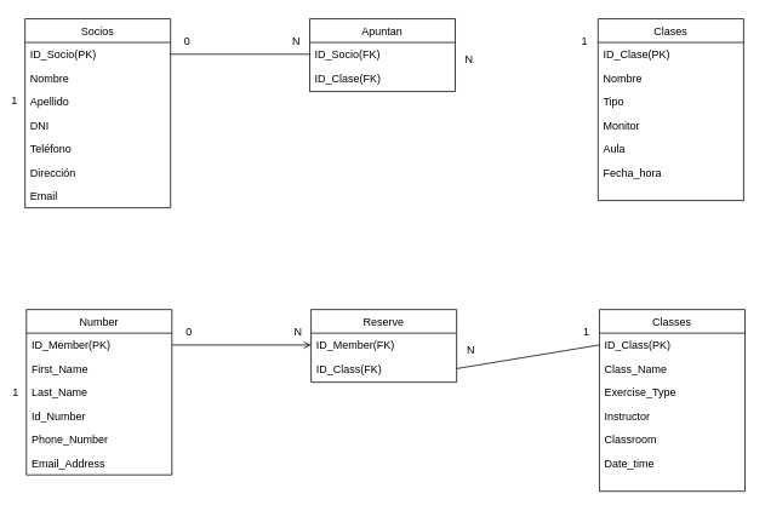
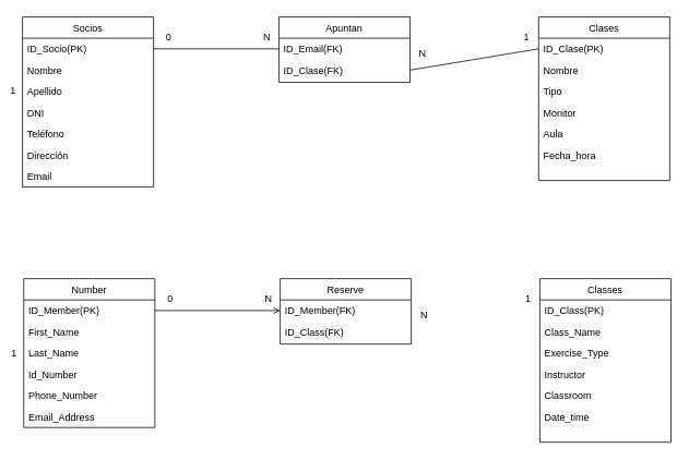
  <mxCell id="0" />
  <mxCell id="1" parent="0" />
  <mxCell id="2" value="Clases" style="swimlane;fontStyle=0;align=center;verticalAlign=top;childLayout=stackLayout;horizontal=1;startSize=26;horizontalStack=0;resizeParent=1;resizeLast=0;collapsible=1;marginBottom=0;rounded=0;shadow=0;strokeWidth=1;" vertex="1" parent="1"><mxGeometry x="657" y="20" width="160" height="200" as="geometry"><mxRectangle x="550" y="140" width="160" height="26" as="alternateBounds" /></mxGeometry></mxCell>
  <mxCell id="3" value="ID_Clase(PK)" style="text;align=left;verticalAlign=top;spacingLeft=4;spacingRight=4;overflow=hidden;rotatable=0;points=[[0,0.5],[1,0.5]];portConstraint=eastwest;" vertex="1" parent="2"><mxGeometry y="26" width="160" height="26" as="geometry" /></mxCell>
  <mxCell id="4" value="Nombre" style="text;align=left;verticalAlign=top;spacingLeft=4;spacingRight=4;overflow=hidden;rotatable=0;points=[[0,0.5],[1,0.5]];portConstraint=eastwest;rounded=0;shadow=0;html=0;" vertex="1" parent="2"><mxGeometry y="52" width="160" height="26" as="geometry" /></mxCell>
  <mxCell id="5" value="Tipo" style="text;align=left;verticalAlign=top;spacingLeft=4;spacingRight=4;overflow=hidden;rotatable=0;points=[[0,0.5],[1,0.5]];portConstraint=eastwest;rounded=0;shadow=0;html=0;" vertex="1" parent="2"><mxGeometry y="78" width="160" height="26" as="geometry" /></mxCell>
  <mxCell id="6" value="Monitor" style="text;align=left;verticalAlign=top;spacingLeft=4;spacingRight=4;overflow=hidden;rotatable=0;points=[[0,0.5],[1,0.5]];portConstraint=eastwest;rounded=0;shadow=0;html=0;" vertex="1" parent="2"><mxGeometry y="104" width="160" height="26" as="geometry" /></mxCell>
  <mxCell id="7" value="Aula" style="text;align=left;verticalAlign=top;spacingLeft=4;spacingRight=4;overflow=hidden;rotatable=0;points=[[0,0.5],[1,0.5]];portConstraint=eastwest;rounded=0;shadow=0;html=0;" vertex="1" parent="2"><mxGeometry y="130" width="160" height="26" as="geometry" /></mxCell>
  <mxCell id="8" value="Fecha_hora" style="text;align=left;verticalAlign=top;spacingLeft=4;spacingRight=4;overflow=hidden;rotatable=0;points=[[0,0.5],[1,0.5]];portConstraint=eastwest;rounded=0;shadow=0;html=0;" vertex="1" parent="2"><mxGeometry y="156" width="160" height="26" as="geometry" /></mxCell>
  <mxCell id="9" value="Socios" style="swimlane;fontStyle=0;align=center;verticalAlign=top;childLayout=stackLayout;horizontal=1;startSize=26;horizontalStack=0;resizeParent=1;resizeLast=0;collapsible=1;marginBottom=0;rounded=0;shadow=0;strokeWidth=1;" vertex="1" parent="1"><mxGeometry x="27" y="20" width="160" height="208" as="geometry"><mxRectangle x="550" y="140" width="160" height="26" as="alternateBounds" /></mxGeometry></mxCell>
  <mxCell id="10" value="ID_Socio(PK)" style="text;align=left;verticalAlign=top;spacingLeft=4;spacingRight=4;overflow=hidden;rotatable=0;points=[[0,0.5],[1,0.5]];portConstraint=eastwest;" vertex="1" parent="9"><mxGeometry y="26" width="160" height="26" as="geometry" /></mxCell>
  <mxCell id="11" value="Nombre" style="text;align=left;verticalAlign=top;spacingLeft=4;spacingRight=4;overflow=hidden;rotatable=0;points=[[0,0.5],[1,0.5]];portConstraint=eastwest;rounded=0;shadow=0;html=0;" vertex="1" parent="9"><mxGeometry y="52" width="160" height="26" as="geometry" /></mxCell>
  <mxCell id="12" value="Apellido" style="text;align=left;verticalAlign=top;spacingLeft=4;spacingRight=4;overflow=hidden;rotatable=0;points=[[0,0.5],[1,0.5]];portConstraint=eastwest;rounded=0;shadow=0;html=0;" vertex="1" parent="9"><mxGeometry y="78" width="160" height="26" as="geometry" /></mxCell>
  <mxCell id="13" value="DNI" style="text;align=left;verticalAlign=top;spacingLeft=4;spacingRight=4;overflow=hidden;rotatable=0;points=[[0,0.5],[1,0.5]];portConstraint=eastwest;rounded=0;shadow=0;html=0;" vertex="1" parent="9"><mxGeometry y="104" width="160" height="26" as="geometry" /></mxCell>
  <mxCell id="14" value="Teléfono" style="text;align=left;verticalAlign=top;spacingLeft=4;spacingRight=4;overflow=hidden;rotatable=0;points=[[0,0.5],[1,0.5]];portConstraint=eastwest;rounded=0;shadow=0;html=0;" vertex="1" parent="9"><mxGeometry y="130" width="160" height="26" as="geometry" /></mxCell>
  <mxCell id="15" value="Dirección" style="text;align=left;verticalAlign=top;spacingLeft=4;spacingRight=4;overflow=hidden;rotatable=0;points=[[0,0.5],[1,0.5]];portConstraint=eastwest;rounded=0;shadow=0;html=0;" vertex="1" parent="9"><mxGeometry y="156" width="160" height="26" as="geometry" /></mxCell>
  <mxCell id="16" value="Email" style="text;align=left;verticalAlign=top;spacingLeft=4;spacingRight=4;overflow=hidden;rotatable=0;points=[[0,0.5],[1,0.5]];portConstraint=eastwest;rounded=0;shadow=0;html=0;" vertex="1" parent="9"><mxGeometry y="182" width="160" height="26" as="geometry" /></mxCell>
  <mxCell id="17" value="1" style="resizable=0;align=right;verticalAlign=bottom;labelBackgroundColor=none;fontSize=12;" connectable="0" vertex="1" parent="1"><mxGeometry y="119" as="geometry" x="20" /></mxCell>
  <mxCell id="18" value="Apuntan" style="swimlane;fontStyle=0;align=center;verticalAlign=top;childLayout=stackLayout;horizontal=1;startSize=26;horizontalStack=0;resizeParent=1;resizeLast=0;collapsible=1;marginBottom=0;rounded=0;shadow=0;strokeWidth=1;" vertex="1" parent="1"><mxGeometry x="340" y="20" width="160" height="80" as="geometry"><mxRectangle x="550" y="140" width="160" height="26" as="alternateBounds" /></mxGeometry></mxCell>
- <mxCell id="19" value="ID_Socio(FK)" style="text;align=left;verticalAlign=top;spacingLeft=4;spacingRight=4;overflow=hidden;rotatable=0;points=[[0,0.5],[1,0.5]];portConstraint=eastwest;" vertex="1" parent="18"><mxGeometry y="26" width="160" height="26" as="geometry" /></mxCell>
+ <mxCell id="19" value="ID_Email(FK)" style="text;align=left;verticalAlign=top;spacingLeft=4;spacingRight=4;overflow=hidden;rotatable=0;points=[[0,0.5],[1,0.5]];portConstraint=eastwest;" vertex="1" parent="18"><mxGeometry y="26" width="160" height="26" as="geometry" /></mxCell>
  <mxCell id="20" value="ID_Clase(FK)" style="text;align=left;verticalAlign=top;spacingLeft=4;spacingRight=4;overflow=hidden;rotatable=0;points=[[0,0.5],[1,0.5]];portConstraint=eastwest;rounded=0;shadow=0;html=0;" vertex="1" parent="18"><mxGeometry y="52" width="160" height="26" as="geometry" /></mxCell>
  <mxCell id="21" value="" style="endArrow=none;html=1;rounded=0;exitX=1;exitY=0.5;exitDx=0;exitDy=0;entryX=0;entryY=0.5;entryDx=0;entryDy=0;" edge="1" parent="1" source="10" target="19"><mxGeometry width="50" height="50" relative="1" as="geometry"><mxPoint x="410" y="220" as="sourcePoint" /><mxPoint x="460" y="170" as="targetPoint" /></mxGeometry></mxCell>
+ <mxCell id="22" value="" style="endArrow=none;html=1;rounded=0;exitX=1;exitY=0.5;exitDx=0;exitDy=0;entryX=0;entryY=0.5;entryDx=0;entryDy=0;" edge="1" parent="1" source="20" target="3"><mxGeometry width="50" height="50" relative="1" as="geometry"><mxPoint x="410" y="220" as="sourcePoint" /><mxPoint x="460" y="170" as="targetPoint" /></mxGeometry></mxCell>
  <mxCell id="23" value="0" style="text;html=1;align=center;verticalAlign=middle;resizable=0;points=[];autosize=1;strokeColor=none;fillColor=none;" vertex="1" parent="1"><mxGeometry x="190" y="30" width="30" height="30" as="geometry" /></mxCell>
  <mxCell id="24" value="N" style="text;html=1;align=center;verticalAlign=middle;resizable=0;points=[];autosize=1;strokeColor=none;fillColor=none;" vertex="1" parent="1"><mxGeometry x="310" y="30" width="30" height="30" as="geometry" /></mxCell>
  <mxCell id="25" value="N" style="text;html=1;align=center;verticalAlign=middle;resizable=0;points=[];autosize=1;strokeColor=none;fillColor=none;" vertex="1" parent="1"><mxGeometry x="500" y="50" width="30" height="30" as="geometry" /></mxCell>
  <mxCell id="26" value="1" style="text;html=1;align=center;verticalAlign=middle;resizable=0;points=[];autosize=1;strokeColor=none;fillColor=none;" vertex="1" parent="1"><mxGeometry x="627" y="30" width="30" height="30" as="geometry" /></mxCell>
  <mxCell id="27" value="Classes" style="swimlane;fontStyle=0;align=center;verticalAlign=top;childLayout=stackLayout;horizontal=1;startSize=26;horizontalStack=0;resizeParent=1;resizeLast=0;collapsible=1;marginBottom=0;rounded=0;shadow=0;strokeWidth=1;" vertex="1" parent="1"><mxGeometry x="658.5" y="340" width="160" height="200" as="geometry"><mxRectangle x="550" y="140" width="160" height="26" as="alternateBounds" /></mxGeometry></mxCell>
  <mxCell id="28" value="ID_Class(PK)" style="text;align=left;verticalAlign=top;spacingLeft=4;spacingRight=4;overflow=hidden;rotatable=0;points=[[0,0.5],[1,0.5]];portConstraint=eastwest;" vertex="1" parent="27"><mxGeometry y="26" width="160" height="26" as="geometry" /></mxCell>
  <mxCell id="29" value="Class_Name" style="text;align=left;verticalAlign=top;spacingLeft=4;spacingRight=4;overflow=hidden;rotatable=0;points=[[0,0.5],[1,0.5]];portConstraint=eastwest;rounded=0;shadow=0;html=0;" vertex="1" parent="27"><mxGeometry y="52" width="160" height="26" as="geometry" /></mxCell>
  <mxCell id="30" value="Exercise_Type" style="text;align=left;verticalAlign=top;spacingLeft=4;spacingRight=4;overflow=hidden;rotatable=0;points=[[0,0.5],[1,0.5]];portConstraint=eastwest;rounded=0;shadow=0;html=0;" vertex="1" parent="27"><mxGeometry y="78" width="160" height="26" as="geometry" /></mxCell>
  <mxCell id="31" value="Instructor&#10;" style="text;align=left;verticalAlign=top;spacingLeft=4;spacingRight=4;overflow=hidden;rotatable=0;points=[[0,0.5],[1,0.5]];portConstraint=eastwest;rounded=0;shadow=0;html=0;" vertex="1" parent="27"><mxGeometry y="104" width="160" height="26" as="geometry" /></mxCell>
  <mxCell id="32" value="Classroom" style="text;align=left;verticalAlign=top;spacingLeft=4;spacingRight=4;overflow=hidden;rotatable=0;points=[[0,0.5],[1,0.5]];portConstraint=eastwest;rounded=0;shadow=0;html=0;" vertex="1" parent="27"><mxGeometry y="130" width="160" height="26" as="geometry" /></mxCell>
  <mxCell id="33" value="Date_time" style="text;align=left;verticalAlign=top;spacingLeft=4;spacingRight=4;overflow=hidden;rotatable=0;points=[[0,0.5],[1,0.5]];portConstraint=eastwest;rounded=0;shadow=0;html=0;" vertex="1" parent="27"><mxGeometry y="156" width="160" height="26" as="geometry" /></mxCell>
  <mxCell id="34" value="Number" style="swimlane;fontStyle=0;align=center;verticalAlign=top;childLayout=stackLayout;horizontal=1;startSize=26;horizontalStack=0;resizeParent=1;resizeLast=0;collapsible=1;marginBottom=0;rounded=0;shadow=0;strokeWidth=1;" vertex="1" parent="1"><mxGeometry x="28.5" y="340" width="160" height="182" as="geometry"><mxRectangle x="550" y="140" width="160" height="26" as="alternateBounds" /></mxGeometry></mxCell>
  <mxCell id="35" value="ID_Member(PK)" style="text;align=left;verticalAlign=top;spacingLeft=4;spacingRight=4;overflow=hidden;rotatable=0;points=[[0,0.5],[1,0.5]];portConstraint=eastwest;" vertex="1" parent="34"><mxGeometry y="26" width="160" height="26" as="geometry" /></mxCell>
  <mxCell id="36" value="First_Name" style="text;align=left;verticalAlign=top;spacingLeft=4;spacingRight=4;overflow=hidden;rotatable=0;points=[[0,0.5],[1,0.5]];portConstraint=eastwest;rounded=0;shadow=0;html=0;" vertex="1" parent="34"><mxGeometry y="52" width="160" height="26" as="geometry" /></mxCell>
  <mxCell id="37" value="Last_Name" style="text;align=left;verticalAlign=top;spacingLeft=4;spacingRight=4;overflow=hidden;rotatable=0;points=[[0,0.5],[1,0.5]];portConstraint=eastwest;rounded=0;shadow=0;html=0;" vertex="1" parent="34"><mxGeometry y="78" width="160" height="26" as="geometry" /></mxCell>
  <mxCell id="38" value="Id_Number" style="text;align=left;verticalAlign=top;spacingLeft=4;spacingRight=4;overflow=hidden;rotatable=0;points=[[0,0.5],[1,0.5]];portConstraint=eastwest;rounded=0;shadow=0;html=0;" vertex="1" parent="34"><mxGeometry y="104" width="160" height="26" as="geometry" /></mxCell>
  <mxCell id="39" value="Phone_Number" style="text;align=left;verticalAlign=top;spacingLeft=4;spacingRight=4;overflow=hidden;rotatable=0;points=[[0,0.5],[1,0.5]];portConstraint=eastwest;rounded=0;shadow=0;html=0;" vertex="1" parent="34"><mxGeometry y="130" width="160" height="26" as="geometry" /></mxCell>
  <mxCell id="40" value="Email_Address" style="text;align=left;verticalAlign=top;spacingLeft=4;spacingRight=4;overflow=hidden;rotatable=0;points=[[0,0.5],[1,0.5]];portConstraint=eastwest;rounded=0;shadow=0;html=0;" vertex="1" parent="34"><mxGeometry y="156" width="160" height="26" as="geometry" /></mxCell>
  <mxCell id="41" value="1" style="resizable=0;align=right;verticalAlign=bottom;labelBackgroundColor=none;fontSize=12;" connectable="0" vertex="1" parent="1"><mxGeometry x="21.5" y="439" as="geometry" /></mxCell>
  <mxCell id="42" value="Reserve" style="swimlane;fontStyle=0;align=center;verticalAlign=top;childLayout=stackLayout;horizontal=1;startSize=26;horizontalStack=0;resizeParent=1;resizeLast=0;collapsible=1;marginBottom=0;rounded=0;shadow=0;strokeWidth=1;" vertex="1" parent="1"><mxGeometry x="341.5" y="340" width="160" height="80" as="geometry"><mxRectangle x="550" y="140" width="160" height="26" as="alternateBounds" /></mxGeometry></mxCell>
  <mxCell id="43" value="ID_Member(FK)" style="text;align=left;verticalAlign=top;spacingLeft=4;spacingRight=4;overflow=hidden;rotatable=0;points=[[0,0.5],[1,0.5]];portConstraint=eastwest;" vertex="1" parent="42"><mxGeometry y="26" width="160" height="26" as="geometry" /></mxCell>
  <mxCell id="44" value="ID_Class(FK)" style="text;align=left;verticalAlign=top;spacingLeft=4;spacingRight=4;overflow=hidden;rotatable=0;points=[[0,0.5],[1,0.5]];portConstraint=eastwest;rounded=0;shadow=0;html=0;" vertex="1" parent="42"><mxGeometry y="52" width="160" height="26" as="geometry" /></mxCell>
  <mxCell id="45" value="" style="endArrow=open;html=1;rounded=0;exitX=1;exitY=0.5;exitDx=0;exitDy=0;entryX=0;entryY=0.5;entryDx=0;entryDy=0;" edge="1" parent="1" source="35" target="43"><mxGeometry width="50" height="50" relative="1" as="geometry"><mxPoint x="411.5" y="540" as="sourcePoint" /><mxPoint x="461.5" y="490" as="targetPoint" /></mxGeometry></mxCell>
- <mxCell id="46" value="" style="endArrow=none;html=1;rounded=0;exitX=1;exitY=0.5;exitDx=0;exitDy=0;entryX=0;entryY=0.5;entryDx=0;entryDy=0;" edge="1" parent="1" source="44" target="28"><mxGeometry width="50" height="50" relative="1" as="geometry"><mxPoint x="411.5" y="540" as="sourcePoint" /><mxPoint x="461.5" y="490" as="targetPoint" /></mxGeometry></mxCell>
  <mxCell id="47" value="0" style="text;html=1;align=center;verticalAlign=middle;resizable=0;points=[];autosize=1;strokeColor=none;fillColor=none;" vertex="1" parent="1"><mxGeometry x="191.5" y="350" width="30" height="30" as="geometry" /></mxCell>
  <mxCell id="48" value="N" style="text;html=1;align=center;verticalAlign=middle;resizable=0;points=[];autosize=1;strokeColor=none;fillColor=none;" vertex="1" parent="1"><mxGeometry x="311.5" y="350" width="30" height="30" as="geometry" /></mxCell>
  <mxCell id="49" value="N" style="text;html=1;align=center;verticalAlign=middle;resizable=0;points=[];autosize=1;strokeColor=none;fillColor=none;" vertex="1" parent="1"><mxGeometry x="501.5" y="370" width="30" height="30" as="geometry" /></mxCell>
  <mxCell id="50" value="1" style="text;html=1;align=center;verticalAlign=middle;resizable=0;points=[];autosize=1;strokeColor=none;fillColor=none;" vertex="1" parent="1"><mxGeometry x="628.5" y="350" width="30" height="30" as="geometry" /></mxCell>
